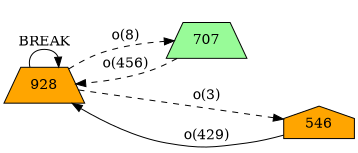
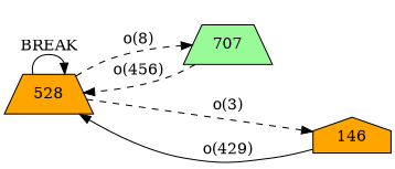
  digraph {
    rankdir=LR
    node [fillcolor=orange shape=trapezium style=filled]
    edge [style=invis]
-   928
+   928 [label=528]
    707 [fillcolor=palegreen]
-   546 [shape=house]
+   546 [shape=house label=146]
    928 -> 928 [label=BREAK style=""]
    928 -> 707
    928 -> 707 [label="o(8)" style=dashed]
    928 -> 546 [label="o(3)" style=dashed]
    707 -> 928 [label="o(456)" style=dashed]
    707 -> 546
    546 -> 928
    546 -> 928 [label="o(429)" style=""]
  }
